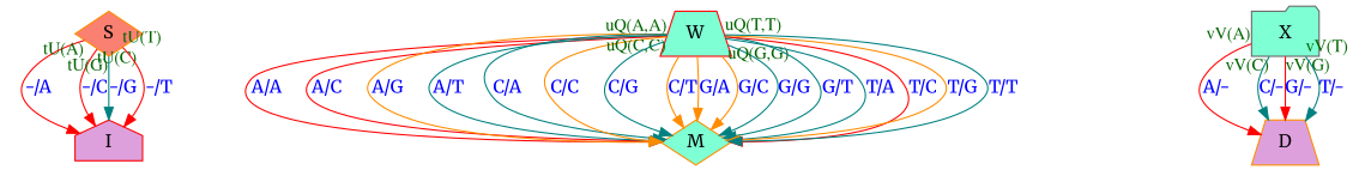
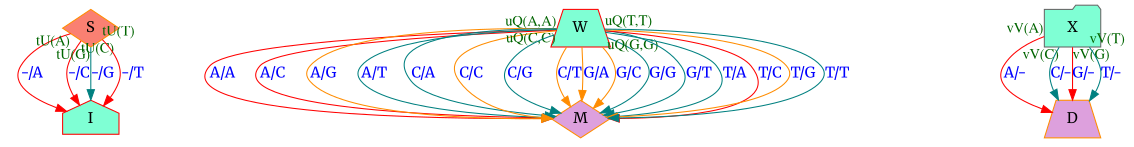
  digraph {
    fontname=Merriweather
    node [color=darkorange fillcolor=aquamarine fontname=Merriweather shape=diamond style=filled]
    edge [color=teal fontcolor=blue fontname=Merriweather]
    S [fillcolor=salmon]
-   I [color=red fillcolor=plum shape=house]
+   I [color=red shape=house]
    W [color=red ordering=out shape=trapezium]
-   M
+   M [fillcolor=plum]
    X [color=gray40 shape=folder]
    D [fillcolor=plum shape=trapezium]
    S -> I [color=red label="-/A" labeldistance=1.4 labelfontcolor=darkgreen labelfontname=Times taillabel="tU(A)"]
    S -> I [color=red label="-/C" labeldistance=1.4 labelfontcolor=darkgreen labelfontname=Times taillabel="tU(C)"]
    S -> I [label="-/G" labeldistance=1.4 labelfontcolor=darkgreen labelfontname=Times taillabel="tU(G)"]
    S -> I [color=red label="-/T" labeldistance=1.4 labelfontcolor=darkgreen labelfontname=Times taillabel="tU(T)"]
    W -> M [color=red label="A/A" labelangle=330 labeldistance=2 labelfontcolor=darkgreen labelfontname=Times taillabel="uQ(A,A)"]
    W -> M [color=red label="A/C"]
    W -> M [color=darkorange label="A/G"]
    W -> M [label="A/T"]
    W -> M [label="C/A"]
    W -> M [color=darkorange label="C/C" labelangle=5 labeldistance=5 labelfontcolor=darkgreen labelfontname=Times taillabel="uQ(C,C)"]
    W -> M [label="C/G"]
    W -> M [color=darkorange label="C/T"]
    W -> M [color=darkorange label="G/A"]
    W -> M [color=darkorange label="G/C"]
    W -> M [label="G/G" labelangle=0 labeldistance=3 labelfontcolor=darkgreen labelfontname=Times taillabel="uQ(G,G)"]
    W -> M [label="G/T"]
    W -> M [label="T/A"]
    W -> M [color=red label="T/C"]
    W -> M [color=darkorange label="T/G"]
    W -> M [label="T/T" labelangle=30 labeldistance=2 labelfontcolor=darkgreen labelfontname=Times taillabel="uQ(T,T)"]
    X -> D [color=red label="A/-" labeldistance=1.4 labelfontcolor=darkgreen labelfontname=Times taillabel="vV(A)"]
    X -> D [label="C/-" labeldistance=1.4 labelfontcolor=darkgreen labelfontname=Times taillabel="vV(C)"]
    X -> D [color=red label="G/-" labelangle=30 labeldistance=1.4 labelfontcolor=darkgreen labelfontname=Times taillabel="vV(G)"]
    X -> D [label="T/-" labelangle=30 labeldistance=1.4 labelfontcolor=darkgreen labelfontname=Times taillabel="vV(T)"]
  }
